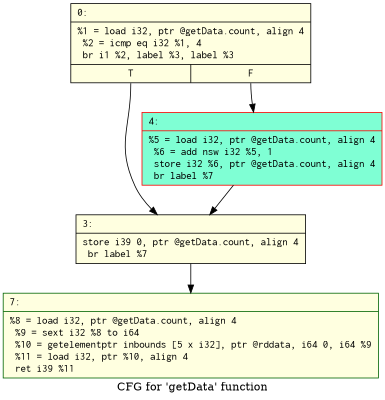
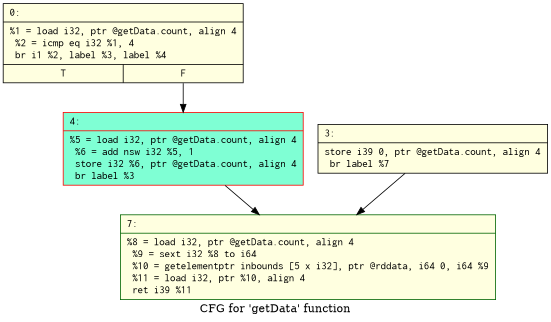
  digraph {
    label="CFG for 'getData' function"
    node [color=black fillcolor=lightyellow fontname=Courier shape=record style=filled]
-   n1 [label="{0:\l|  %1 = load i32, ptr @getData.count, align 4\l  %2 = icmp eq i32 %1, 4\l  br i1 %2, label %3, label %3\l|{<s0>T|<s1>F}}"]
+   n1 [label="{0:\l|  %1 = load i32, ptr @getData.count, align 4\l  %2 = icmp eq i32 %1, 4\l  br i1 %2, label %3, label %4\l|{<s0>T|<s1>F}}"]
    n2 [label="{3:\l|  store i39 0, ptr @getData.count, align 4\l  br label %7\l}"]
-   n3 [color=red fillcolor=aquamarine label="{4:\l|  %5 = load i32, ptr @getData.count, align 4\l  %6 = add nsw i32 %5, 1\l  store i32 %6, ptr @getData.count, align 4\l  br label %7\l}"]
+   n3 [color=red fillcolor=aquamarine label="{4:\l|  %5 = load i32, ptr @getData.count, align 4\l  %6 = add nsw i32 %5, 1\l  store i32 %6, ptr @getData.count, align 4\l  br label %3\l}"]
    n4 [color=darkgreen label="{7:\l|  %8 = load i32, ptr @getData.count, align 4\l  %9 = sext i32 %8 to i64\l  %10 = getelementptr inbounds [5 x i32], ptr @rddata, i64 0, i64 %9\l  %11 = load i32, ptr %10, align 4\l  ret i39 %11\l}"]
-   n1 -> n2 [tailport=s0]
    n1 -> n3 [tailport=s1]
    n2 -> n4
-   n3 -> n2
+   n3 -> n4
  }
